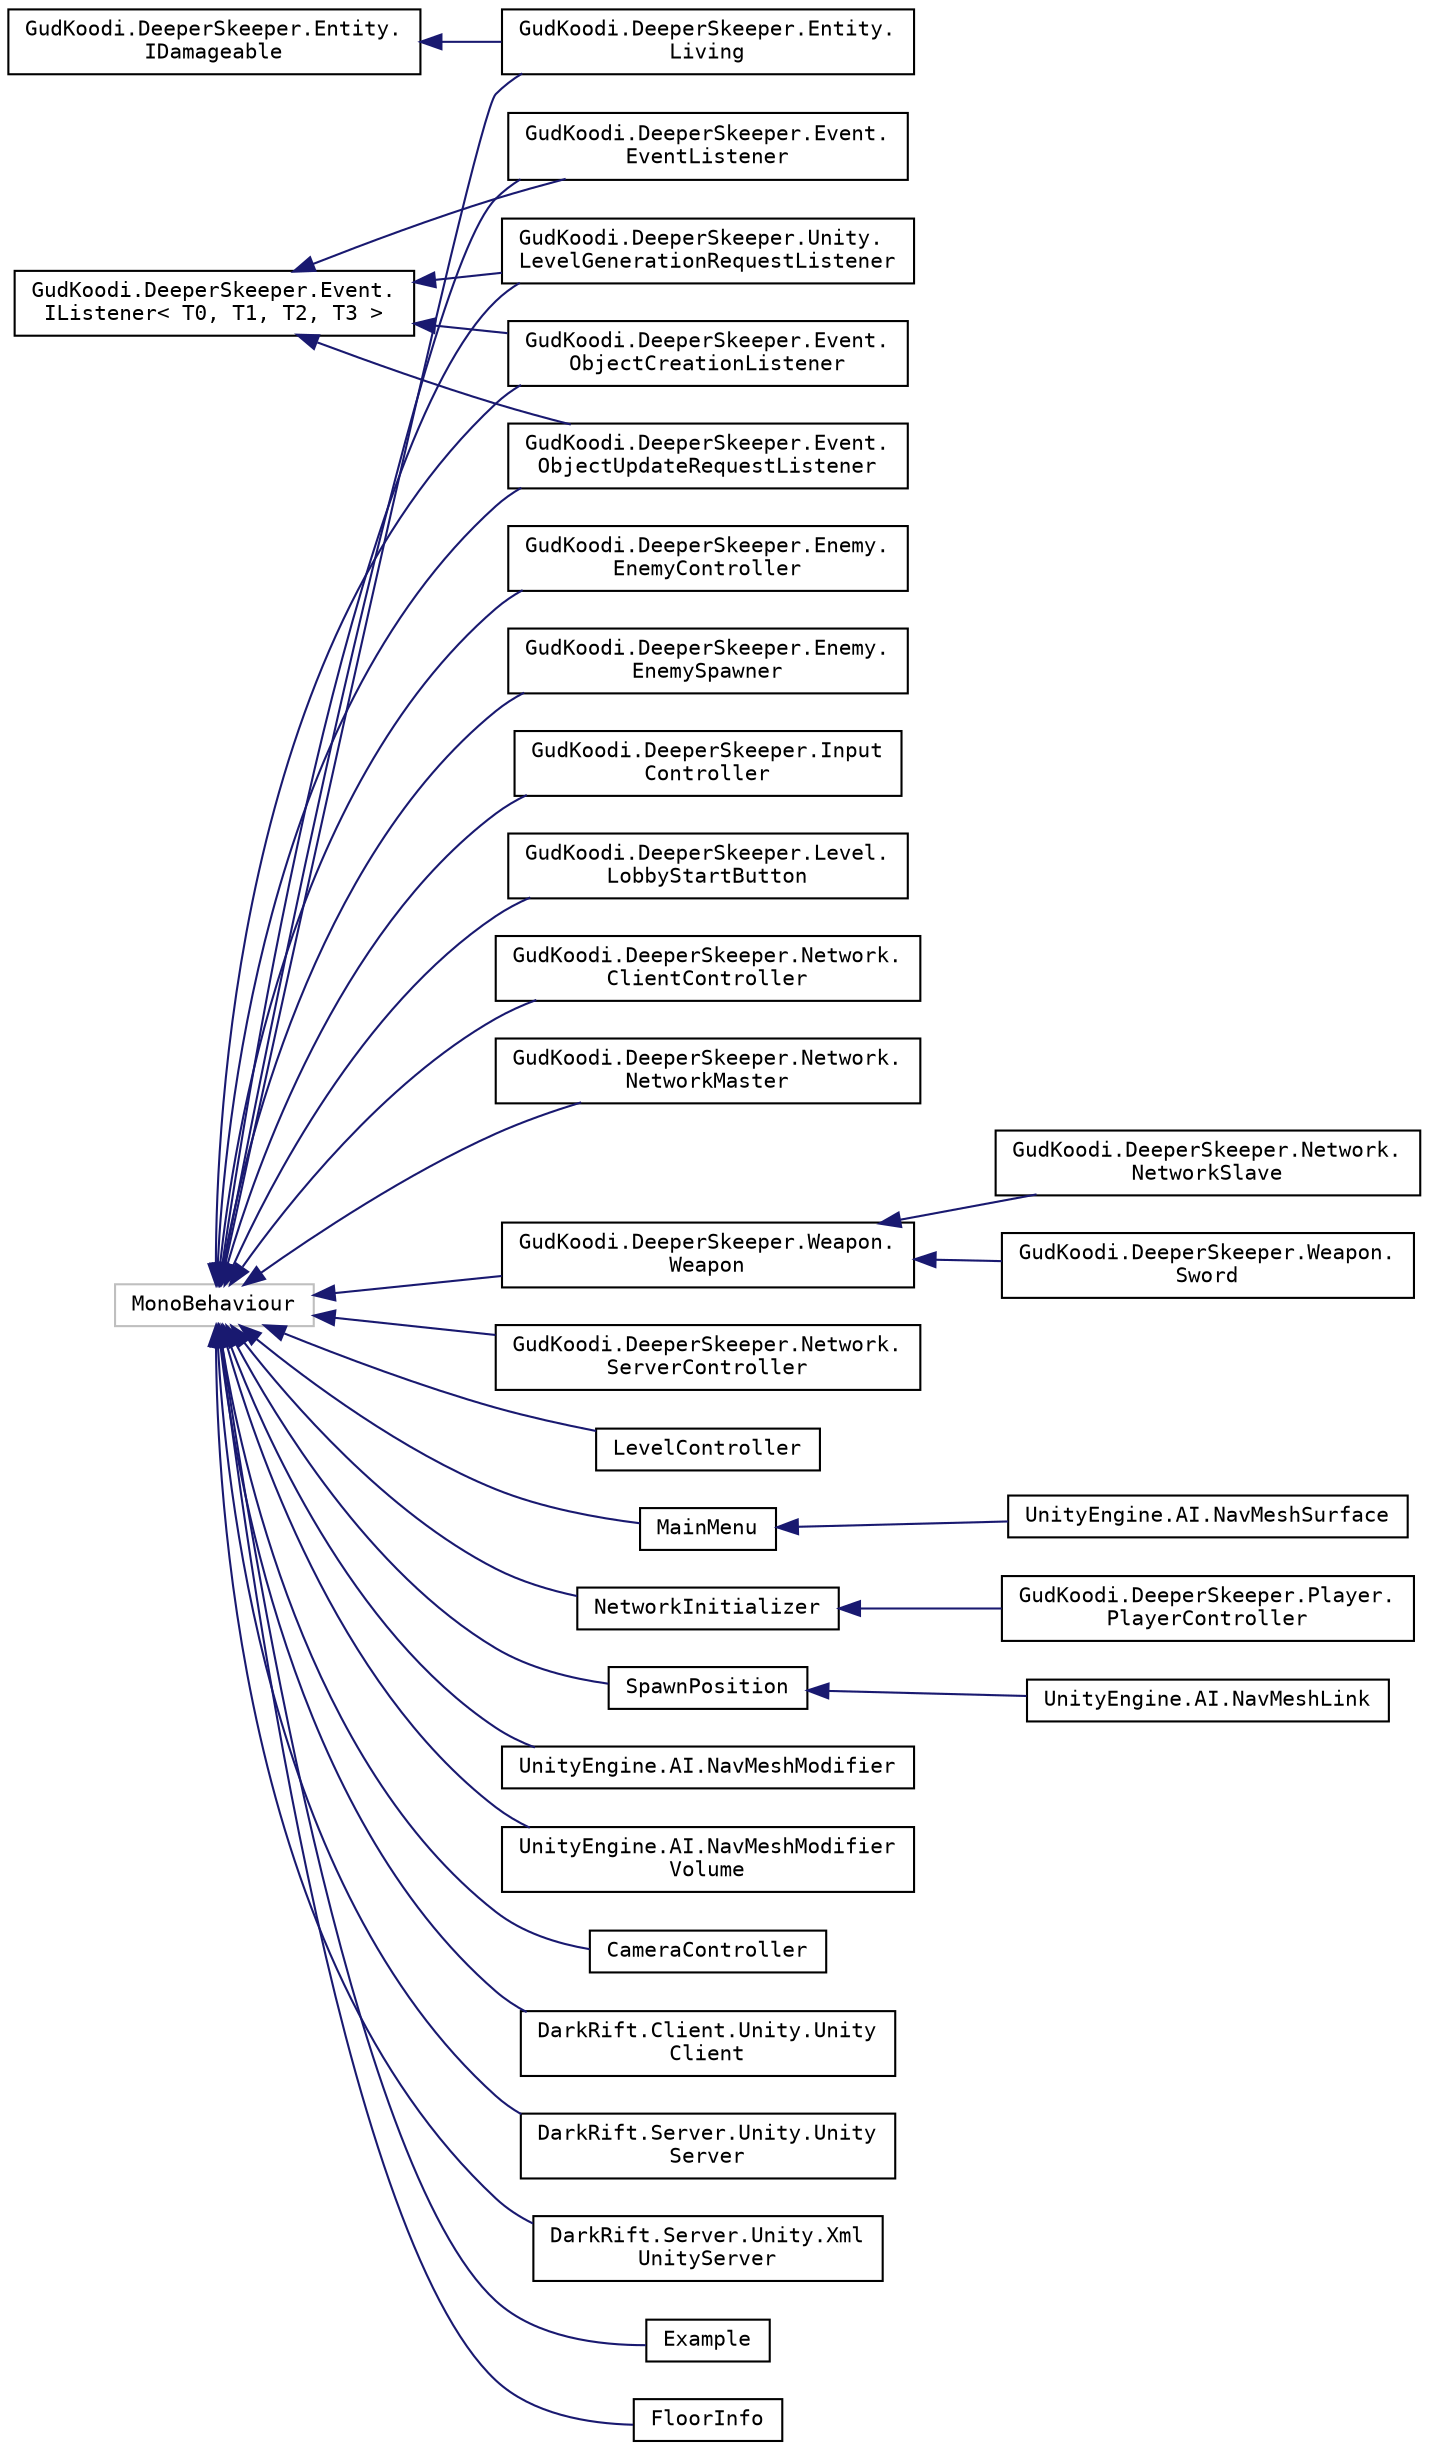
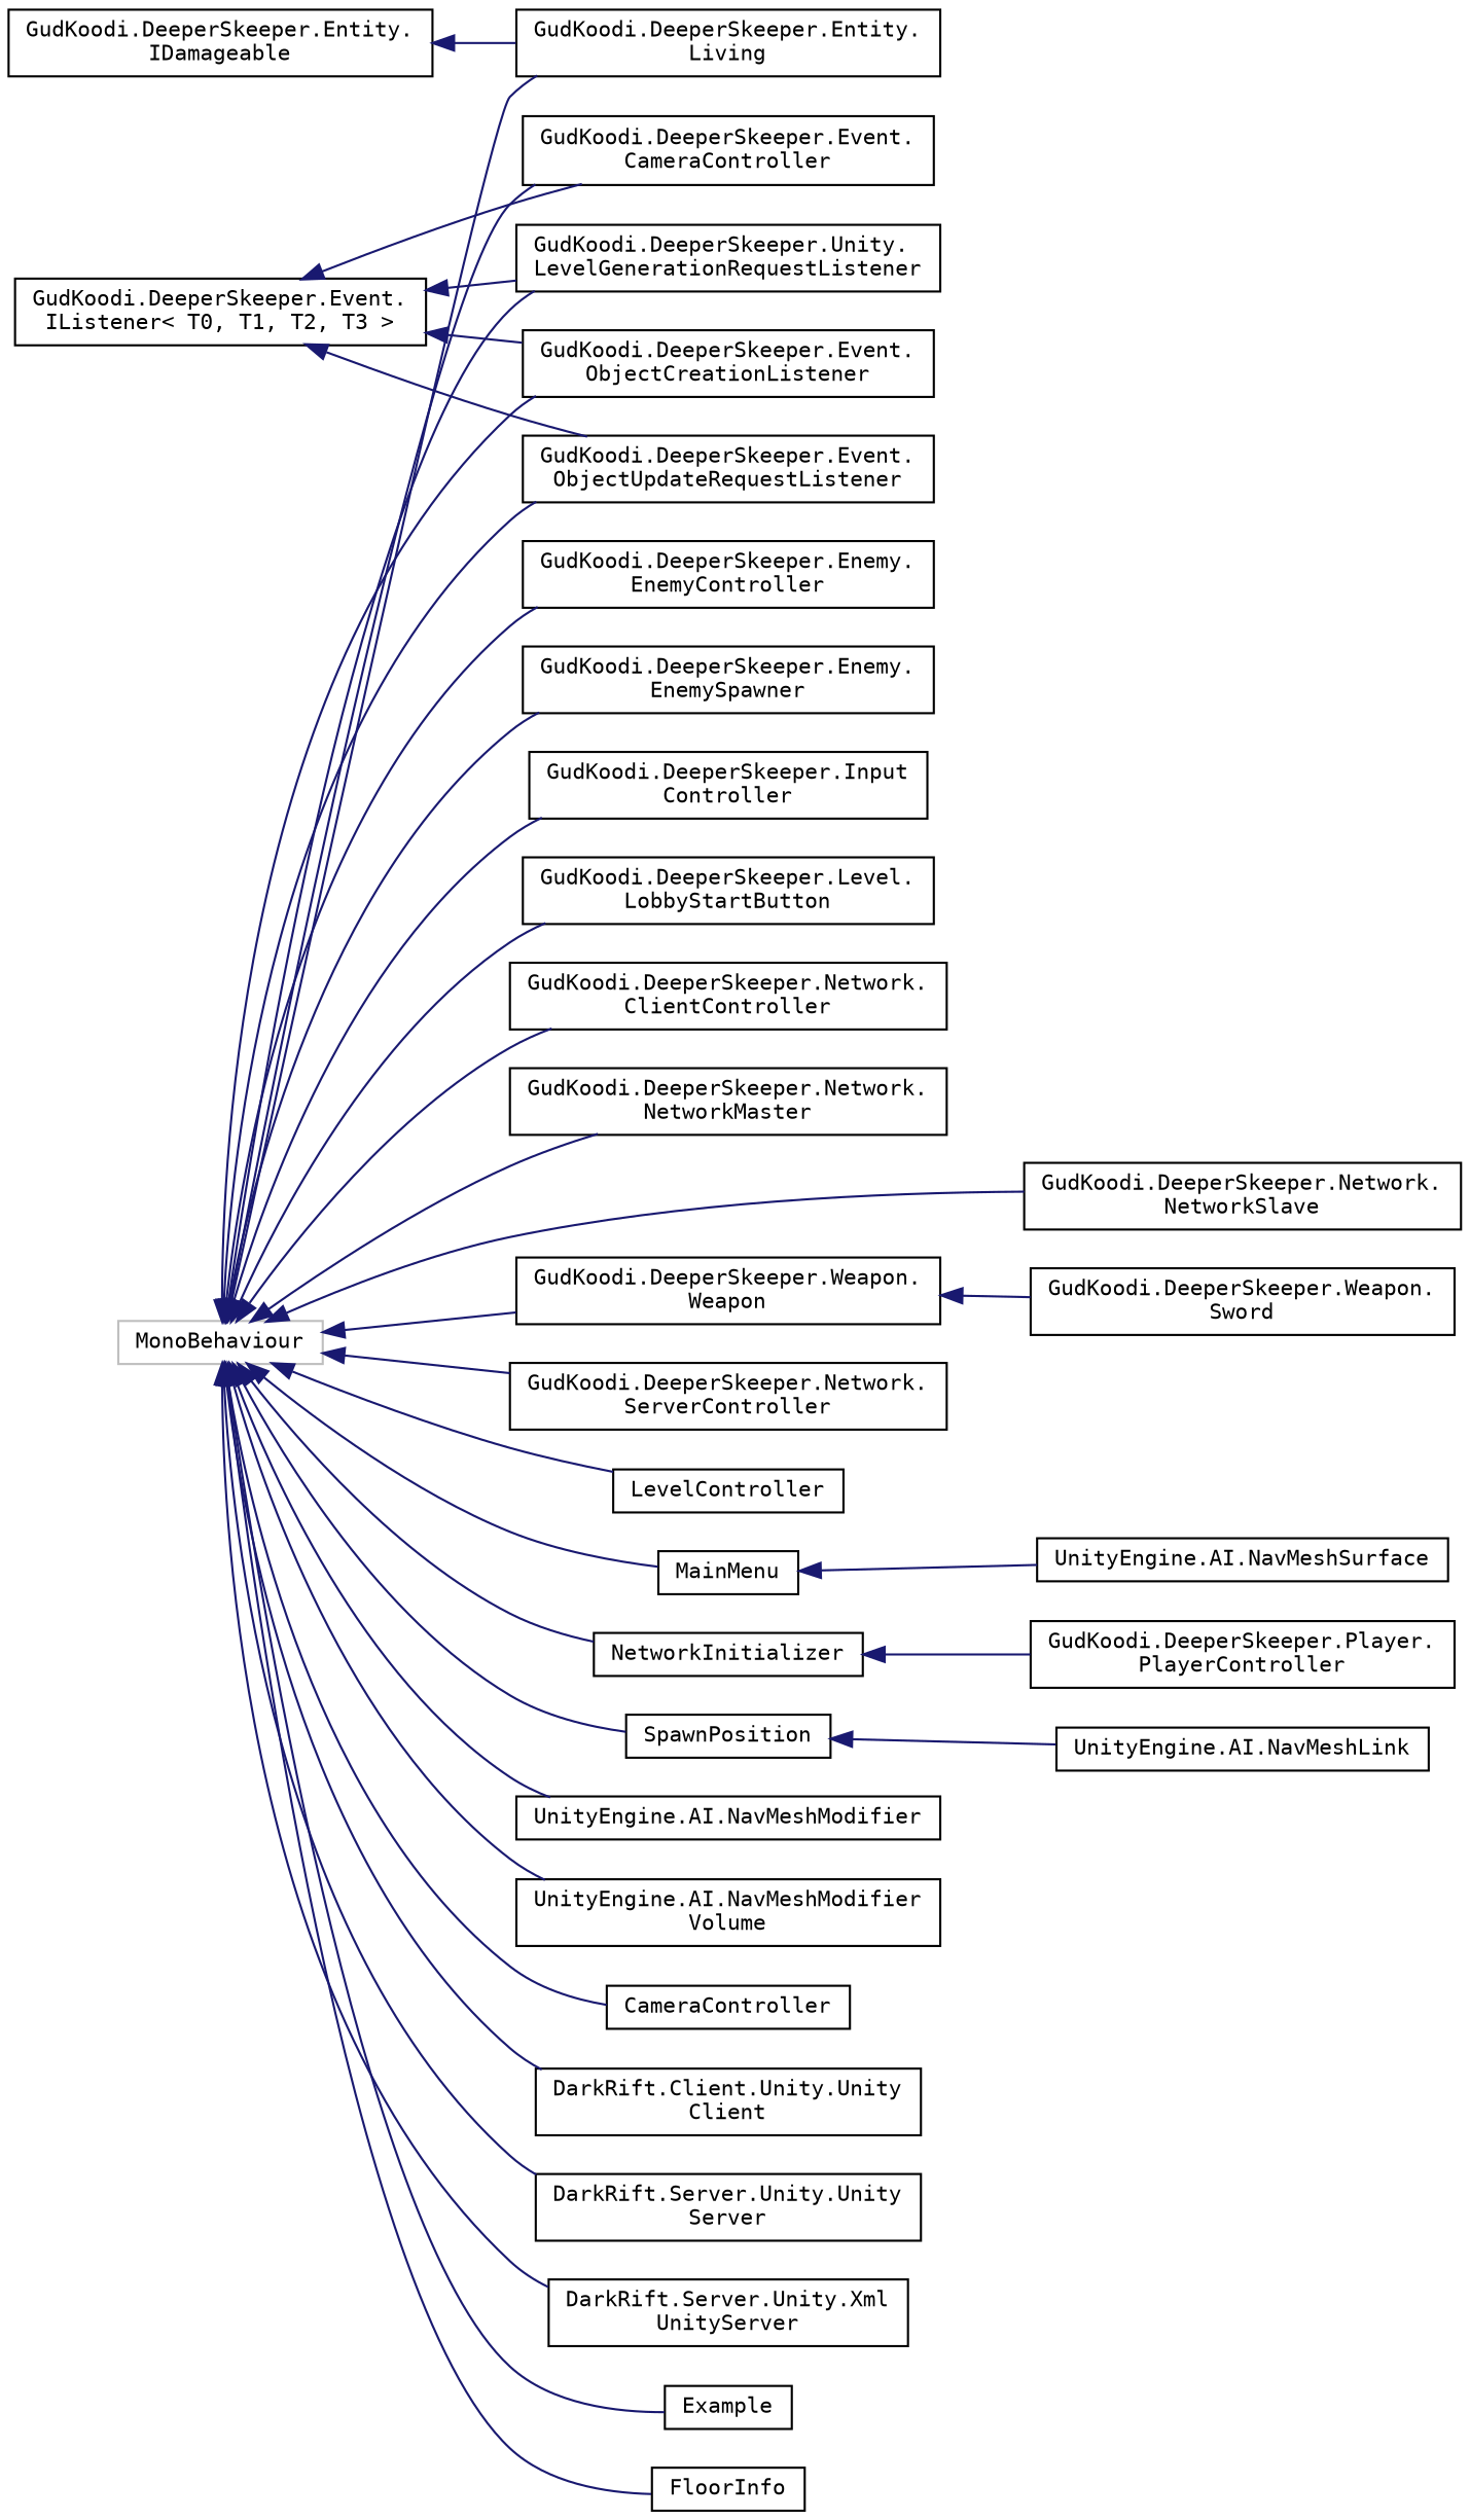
  digraph {
    fontname="DejaVu Sans Mono"
    rankdir=LR
    node [color=black fillcolor=white fontname="DejaVu Sans Mono" fontsize=10 shape=record style=filled]
    edge [color=midnightblue dir=back fontname="DejaVu Sans Mono" fontsize=10 labelfontname=Helvetica labelfontsize=10 style=solid]
    n1 [height=0.2 label="GudKoodi.DeeperSkeeper.Entity.\lIDamageable" width=0.4]
    n2 [height=0.2 label="GudKoodi.DeeperSkeeper.Entity.\lLiving" width=0.4]
    n3 [height=0.2 label="GudKoodi.DeeperSkeeper.Event.\lIListener\< T0, T1, T2, T3 \>" width=0.4]
-   n4 [height=0.2 label="GudKoodi.DeeperSkeeper.Event.\lEventListener" width=0.4]
+   n4 [height=0.2 label="GudKoodi.DeeperSkeeper.Event.\lCameraController" width=0.4]
    n5 [height=0.2 label="GudKoodi.DeeperSkeeper.Unity.\lLevelGenerationRequestListener" width=0.4]
    n6 [height=0.2 label="GudKoodi.DeeperSkeeper.Event.\lObjectCreationListener" width=0.4]
    n7 [height=0.2 label="GudKoodi.DeeperSkeeper.Event.\lObjectUpdateRequestListener" width=0.4]
    n8 [color=grey75 height=0.2 label=MonoBehaviour width=0.4]
    n9 [height=0.2 label=CameraController width=0.4]
    n10 [height=0.2 label="DarkRift.Client.Unity.Unity\lClient" width=0.4]
    n11 [height=0.2 label="DarkRift.Server.Unity.Unity\lServer" width=0.4]
    n12 [height=0.2 label="DarkRift.Server.Unity.Xml\lUnityServer" width=0.4]
    n13 [height=0.2 label=Example width=0.4]
    n14 [height=0.2 label=FloorInfo width=0.4]
    n15 [height=0.2 label="GudKoodi.DeeperSkeeper.Enemy.\lEnemyController" width=0.4]
    n16 [height=0.2 label="GudKoodi.DeeperSkeeper.Enemy.\lEnemySpawner" width=0.4]
    n17 [height=0.2 label="GudKoodi.DeeperSkeeper.Input\lController" width=0.4]
    n18 [height=0.2 label="GudKoodi.DeeperSkeeper.Level.\lLobbyStartButton" width=0.4]
    n19 [height=0.2 label="GudKoodi.DeeperSkeeper.Network.\lClientController" width=0.4]
    n20 [height=0.2 label="GudKoodi.DeeperSkeeper.Network.\lNetworkMaster" width=0.4]
    n21 [height=0.2 label="GudKoodi.DeeperSkeeper.Network.\lNetworkSlave" width=0.4]
    n22 [height=0.2 label="GudKoodi.DeeperSkeeper.Network.\lServerController" width=0.4]
    n23 [height=0.2 label="GudKoodi.DeeperSkeeper.Weapon.\lWeapon" width=0.4]
    n24 [height=0.2 label=LevelController width=0.4]
    n25 [height=0.2 label=MainMenu width=0.4]
    n26 [height=0.2 label=NetworkInitializer width=0.4]
    n27 [height=0.2 label=SpawnPosition width=0.4]
    n28 [height=0.2 label="UnityEngine.AI.NavMeshModifier" width=0.4]
    n29 [height=0.2 label="UnityEngine.AI.NavMeshModifier\lVolume" width=0.4]
    n30 [height=0.2 label="GudKoodi.DeeperSkeeper.Player.\lPlayerController" width=0.4]
    n31 [height=0.2 label="GudKoodi.DeeperSkeeper.Weapon.\lSword" width=0.4]
    n32 [height=0.2 label="UnityEngine.AI.NavMeshSurface" width=0.4]
    n33 [height=0.2 label="UnityEngine.AI.NavMeshLink" width=0.4]
    n1 -> n2
    n3 -> n4
    n3 -> n5
    n3 -> n6
    n3 -> n7
    n8 -> n2
    n8 -> n4
    n8 -> n5
    n8 -> n6
    n8 -> n7
    n8 -> n9
    n8 -> n10
    n8 -> n11
    n8 -> n12
    n8 -> n13
    n8 -> n14
    n8 -> n15
    n8 -> n16
    n8 -> n17
    n8 -> n18
    n8 -> n19
    n8 -> n20
-   n23 -> n21
+   n8 -> n21
    n8 -> n22
    n8 -> n23
    n8 -> n24
    n8 -> n25
    n8 -> n26
    n8 -> n27
    n8 -> n28
    n8 -> n29
    n23 -> n31
    n25 -> n32
    n26 -> n30
    n27 -> n33
  }
